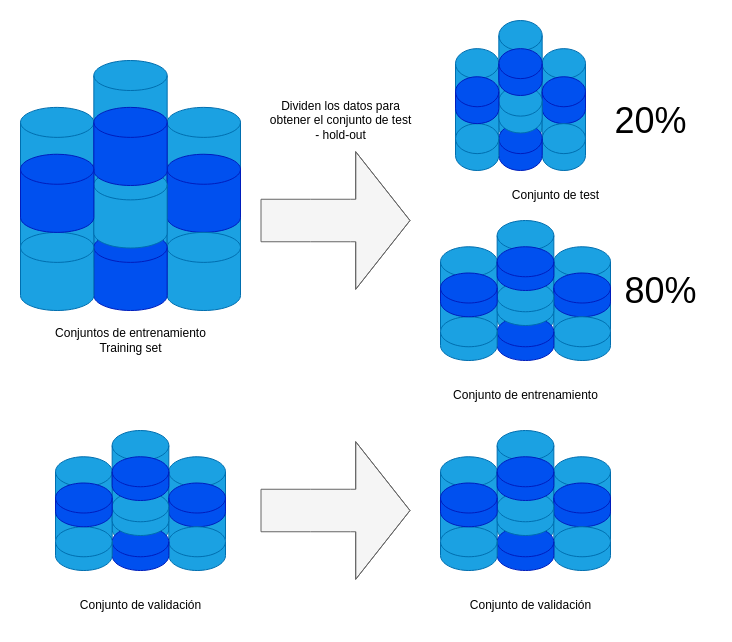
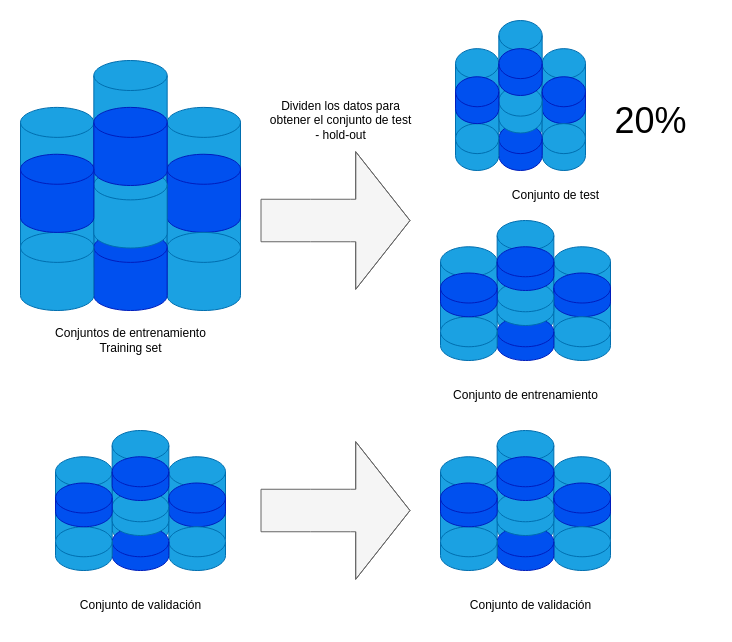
  <mxCell id="0" />
  <mxCell id="1" parent="0" />
  <mxCell id="2" value="" style="group" vertex="1" connectable="0" parent="1"><mxGeometry x="20" y="60" width="220" height="250" as="geometry" /></mxCell>
  <mxCell id="3" value="" style="shape=cylinder3;whiteSpace=wrap;html=1;boundedLbl=1;backgroundOutline=1;size=15;fillColor=#1ba1e2;fontColor=#ffffff;strokeColor=#006EAF;" vertex="1" parent="2"><mxGeometry x="73.333" width="73.333" height="203.125" as="geometry" /></mxCell>
  <mxCell id="4" value="" style="shape=cylinder3;whiteSpace=wrap;html=1;boundedLbl=1;backgroundOutline=1;size=15;fillColor=#1ba1e2;fontColor=#ffffff;strokeColor=#006EAF;" vertex="1" parent="2"><mxGeometry x="146.667" y="46.875" width="73.333" height="171.875" as="geometry" /></mxCell>
  <mxCell id="5" value="" style="shape=cylinder3;whiteSpace=wrap;html=1;boundedLbl=1;backgroundOutline=1;size=15;fillColor=#1ba1e2;fontColor=#ffffff;strokeColor=#006EAF;" vertex="1" parent="2"><mxGeometry y="46.875" width="73.333" height="171.875" as="geometry" /></mxCell>
  <mxCell id="6" value="" style="shape=cylinder3;whiteSpace=wrap;html=1;boundedLbl=1;backgroundOutline=1;size=15;fillColor=#0050ef;fontColor=#ffffff;strokeColor=#001DBC;" vertex="1" parent="2"><mxGeometry x="146.667" y="93.75" width="73.333" height="78.125" as="geometry" /></mxCell>
  <mxCell id="7" value="" style="shape=cylinder3;whiteSpace=wrap;html=1;boundedLbl=1;backgroundOutline=1;size=15;fillColor=#1ba1e2;fontColor=#ffffff;strokeColor=#006EAF;" vertex="1" parent="2"><mxGeometry x="146.667" y="171.875" width="73.333" height="78.125" as="geometry" /></mxCell>
  <mxCell id="8" value="" style="shape=cylinder3;whiteSpace=wrap;html=1;boundedLbl=1;backgroundOutline=1;size=15;fillColor=#0050ef;fontColor=#ffffff;strokeColor=#001DBC;" vertex="1" parent="2"><mxGeometry x="73.333" y="171.875" width="73.333" height="78.125" as="geometry" /></mxCell>
  <mxCell id="9" value="" style="shape=cylinder3;whiteSpace=wrap;html=1;boundedLbl=1;backgroundOutline=1;size=15;fillColor=#1ba1e2;fontColor=#ffffff;strokeColor=#006EAF;" vertex="1" parent="2"><mxGeometry x="73.333" y="109.375" width="73.333" height="78.125" as="geometry" /></mxCell>
  <mxCell id="10" value="" style="shape=cylinder3;whiteSpace=wrap;html=1;boundedLbl=1;backgroundOutline=1;size=15;fillColor=#0050ef;fontColor=#ffffff;strokeColor=#001DBC;" vertex="1" parent="2"><mxGeometry x="73.333" y="46.875" width="73.333" height="78.125" as="geometry" /></mxCell>
  <mxCell id="11" value="" style="shape=cylinder3;whiteSpace=wrap;html=1;boundedLbl=1;backgroundOutline=1;size=15;fillColor=#1ba1e2;fontColor=#ffffff;strokeColor=#006EAF;" vertex="1" parent="2"><mxGeometry y="171.875" width="73.333" height="78.125" as="geometry" /></mxCell>
  <mxCell id="12" value="" style="shape=cylinder3;whiteSpace=wrap;html=1;boundedLbl=1;backgroundOutline=1;size=15;fillColor=#0050ef;fontColor=#ffffff;strokeColor=#001DBC;" vertex="1" parent="2"><mxGeometry y="93.75" width="73.333" height="78.125" as="geometry" /></mxCell>
  <mxCell id="13" value="" style="group" vertex="1" connectable="0" parent="1"><mxGeometry x="440" y="220" width="170" height="140" as="geometry" /></mxCell>
  <mxCell id="14" value="" style="shape=cylinder3;whiteSpace=wrap;html=1;boundedLbl=1;backgroundOutline=1;size=15;fillColor=#1ba1e2;fontColor=#ffffff;strokeColor=#006EAF;" vertex="1" parent="13"><mxGeometry x="56.667" width="56.667" height="113.75" as="geometry" /></mxCell>
  <mxCell id="15" value="" style="shape=cylinder3;whiteSpace=wrap;html=1;boundedLbl=1;backgroundOutline=1;size=15;fillColor=#1ba1e2;fontColor=#ffffff;strokeColor=#006EAF;" vertex="1" parent="13"><mxGeometry x="113.333" y="26.25" width="56.667" height="96.25" as="geometry" /></mxCell>
  <mxCell id="16" value="" style="shape=cylinder3;whiteSpace=wrap;html=1;boundedLbl=1;backgroundOutline=1;size=15;fillColor=#1ba1e2;fontColor=#ffffff;strokeColor=#006EAF;" vertex="1" parent="13"><mxGeometry y="26.25" width="56.667" height="96.25" as="geometry" /></mxCell>
  <mxCell id="17" value="" style="shape=cylinder3;whiteSpace=wrap;html=1;boundedLbl=1;backgroundOutline=1;size=15;fillColor=#0050ef;fontColor=#ffffff;strokeColor=#001DBC;" vertex="1" parent="13"><mxGeometry x="113.333" y="52.5" width="56.667" height="43.75" as="geometry" /></mxCell>
  <mxCell id="18" value="" style="shape=cylinder3;whiteSpace=wrap;html=1;boundedLbl=1;backgroundOutline=1;size=15;fillColor=#1ba1e2;fontColor=#ffffff;strokeColor=#006EAF;" vertex="1" parent="13"><mxGeometry x="113.333" y="96.25" width="56.667" height="43.75" as="geometry" /></mxCell>
  <mxCell id="19" value="" style="shape=cylinder3;whiteSpace=wrap;html=1;boundedLbl=1;backgroundOutline=1;size=15;fillColor=#0050ef;fontColor=#ffffff;strokeColor=#001DBC;" vertex="1" parent="13"><mxGeometry x="56.667" y="96.25" width="56.667" height="43.75" as="geometry" /></mxCell>
  <mxCell id="20" value="" style="shape=cylinder3;whiteSpace=wrap;html=1;boundedLbl=1;backgroundOutline=1;size=15;fillColor=#1ba1e2;fontColor=#ffffff;strokeColor=#006EAF;" vertex="1" parent="13"><mxGeometry x="56.667" y="61.25" width="56.667" height="43.75" as="geometry" /></mxCell>
  <mxCell id="21" value="" style="shape=cylinder3;whiteSpace=wrap;html=1;boundedLbl=1;backgroundOutline=1;size=15;fillColor=#0050ef;fontColor=#ffffff;strokeColor=#001DBC;" vertex="1" parent="13"><mxGeometry x="56.667" y="26.25" width="56.667" height="43.75" as="geometry" /></mxCell>
  <mxCell id="22" value="" style="shape=cylinder3;whiteSpace=wrap;html=1;boundedLbl=1;backgroundOutline=1;size=15;fillColor=#1ba1e2;fontColor=#ffffff;strokeColor=#006EAF;" vertex="1" parent="13"><mxGeometry y="96.25" width="56.667" height="43.75" as="geometry" /></mxCell>
  <mxCell id="23" value="" style="shape=cylinder3;whiteSpace=wrap;html=1;boundedLbl=1;backgroundOutline=1;size=15;fillColor=#0050ef;fontColor=#ffffff;strokeColor=#001DBC;" vertex="1" parent="13"><mxGeometry y="52.5" width="56.667" height="43.75" as="geometry" /></mxCell>
  <mxCell id="24" value="" style="group" vertex="1" connectable="0" parent="1"><mxGeometry x="455" y="20" width="130" height="150" as="geometry" /></mxCell>
  <mxCell id="25" value="" style="shape=cylinder3;whiteSpace=wrap;html=1;boundedLbl=1;backgroundOutline=1;size=15;fillColor=#1ba1e2;fontColor=#ffffff;strokeColor=#006EAF;" vertex="1" parent="24"><mxGeometry x="43.333" width="43.333" height="121.875" as="geometry" /></mxCell>
  <mxCell id="26" value="" style="shape=cylinder3;whiteSpace=wrap;html=1;boundedLbl=1;backgroundOutline=1;size=15;fillColor=#1ba1e2;fontColor=#ffffff;strokeColor=#006EAF;" vertex="1" parent="24"><mxGeometry x="86.667" y="28.125" width="43.333" height="103.125" as="geometry" /></mxCell>
  <mxCell id="27" value="" style="shape=cylinder3;whiteSpace=wrap;html=1;boundedLbl=1;backgroundOutline=1;size=15;fillColor=#1ba1e2;fontColor=#ffffff;strokeColor=#006EAF;" vertex="1" parent="24"><mxGeometry y="28.125" width="43.333" height="103.125" as="geometry" /></mxCell>
  <mxCell id="28" value="" style="shape=cylinder3;whiteSpace=wrap;html=1;boundedLbl=1;backgroundOutline=1;size=15;fillColor=#0050ef;fontColor=#ffffff;strokeColor=#001DBC;" vertex="1" parent="24"><mxGeometry x="86.667" y="56.25" width="43.333" height="46.875" as="geometry" /></mxCell>
  <mxCell id="29" value="" style="shape=cylinder3;whiteSpace=wrap;html=1;boundedLbl=1;backgroundOutline=1;size=15;fillColor=#1ba1e2;fontColor=#ffffff;strokeColor=#006EAF;" vertex="1" parent="24"><mxGeometry x="86.667" y="103.125" width="43.333" height="46.875" as="geometry" /></mxCell>
  <mxCell id="30" value="" style="shape=cylinder3;whiteSpace=wrap;html=1;boundedLbl=1;backgroundOutline=1;size=15;fillColor=#0050ef;fontColor=#ffffff;strokeColor=#001DBC;" vertex="1" parent="24"><mxGeometry x="43.333" y="103.125" width="43.333" height="46.875" as="geometry" /></mxCell>
  <mxCell id="31" value="" style="shape=cylinder3;whiteSpace=wrap;html=1;boundedLbl=1;backgroundOutline=1;size=15;fillColor=#1ba1e2;fontColor=#ffffff;strokeColor=#006EAF;" vertex="1" parent="24"><mxGeometry x="43.333" y="65.625" width="43.333" height="46.875" as="geometry" /></mxCell>
  <mxCell id="32" value="" style="shape=cylinder3;whiteSpace=wrap;html=1;boundedLbl=1;backgroundOutline=1;size=15;fillColor=#0050ef;fontColor=#ffffff;strokeColor=#001DBC;" vertex="1" parent="24"><mxGeometry x="43.333" y="28.125" width="43.333" height="46.875" as="geometry" /></mxCell>
  <mxCell id="33" value="" style="shape=cylinder3;whiteSpace=wrap;html=1;boundedLbl=1;backgroundOutline=1;size=15;fillColor=#1ba1e2;fontColor=#ffffff;strokeColor=#006EAF;" vertex="1" parent="24"><mxGeometry y="103.125" width="43.333" height="46.875" as="geometry" /></mxCell>
  <mxCell id="34" value="" style="shape=cylinder3;whiteSpace=wrap;html=1;boundedLbl=1;backgroundOutline=1;size=15;fillColor=#0050ef;fontColor=#ffffff;strokeColor=#001DBC;" vertex="1" parent="24"><mxGeometry y="56.25" width="43.333" height="46.875" as="geometry" /></mxCell>
  <mxCell id="35" value="" style="group" vertex="1" connectable="0" parent="1"><mxGeometry x="55" y="430" width="170" height="140" as="geometry" /></mxCell>
  <mxCell id="36" value="" style="shape=cylinder3;whiteSpace=wrap;html=1;boundedLbl=1;backgroundOutline=1;size=15;fillColor=#1ba1e2;fontColor=#ffffff;strokeColor=#006EAF;" vertex="1" parent="35"><mxGeometry x="56.667" width="56.667" height="113.75" as="geometry" /></mxCell>
  <mxCell id="37" value="" style="shape=cylinder3;whiteSpace=wrap;html=1;boundedLbl=1;backgroundOutline=1;size=15;fillColor=#1ba1e2;fontColor=#ffffff;strokeColor=#006EAF;" vertex="1" parent="35"><mxGeometry x="113.333" y="26.25" width="56.667" height="96.25" as="geometry" /></mxCell>
  <mxCell id="38" value="" style="shape=cylinder3;whiteSpace=wrap;html=1;boundedLbl=1;backgroundOutline=1;size=15;fillColor=#1ba1e2;fontColor=#ffffff;strokeColor=#006EAF;" vertex="1" parent="35"><mxGeometry y="26.25" width="56.667" height="96.25" as="geometry" /></mxCell>
  <mxCell id="39" value="" style="shape=cylinder3;whiteSpace=wrap;html=1;boundedLbl=1;backgroundOutline=1;size=15;fillColor=#0050ef;fontColor=#ffffff;strokeColor=#001DBC;" vertex="1" parent="35"><mxGeometry x="113.333" y="52.5" width="56.667" height="43.75" as="geometry" /></mxCell>
  <mxCell id="40" value="" style="shape=cylinder3;whiteSpace=wrap;html=1;boundedLbl=1;backgroundOutline=1;size=15;fillColor=#1ba1e2;fontColor=#ffffff;strokeColor=#006EAF;" vertex="1" parent="35"><mxGeometry x="113.333" y="96.25" width="56.667" height="43.75" as="geometry" /></mxCell>
  <mxCell id="41" value="" style="shape=cylinder3;whiteSpace=wrap;html=1;boundedLbl=1;backgroundOutline=1;size=15;fillColor=#0050ef;fontColor=#ffffff;strokeColor=#001DBC;" vertex="1" parent="35"><mxGeometry x="56.667" y="96.25" width="56.667" height="43.75" as="geometry" /></mxCell>
  <mxCell id="42" value="" style="shape=cylinder3;whiteSpace=wrap;html=1;boundedLbl=1;backgroundOutline=1;size=15;fillColor=#1ba1e2;fontColor=#ffffff;strokeColor=#006EAF;" vertex="1" parent="35"><mxGeometry x="56.667" y="61.25" width="56.667" height="43.75" as="geometry" /></mxCell>
  <mxCell id="43" value="" style="shape=cylinder3;whiteSpace=wrap;html=1;boundedLbl=1;backgroundOutline=1;size=15;fillColor=#0050ef;fontColor=#ffffff;strokeColor=#001DBC;" vertex="1" parent="35"><mxGeometry x="56.667" y="26.25" width="56.667" height="43.75" as="geometry" /></mxCell>
  <mxCell id="44" value="" style="shape=cylinder3;whiteSpace=wrap;html=1;boundedLbl=1;backgroundOutline=1;size=15;fillColor=#1ba1e2;fontColor=#ffffff;strokeColor=#006EAF;" vertex="1" parent="35"><mxGeometry y="96.25" width="56.667" height="43.75" as="geometry" /></mxCell>
  <mxCell id="45" value="" style="shape=cylinder3;whiteSpace=wrap;html=1;boundedLbl=1;backgroundOutline=1;size=15;fillColor=#0050ef;fontColor=#ffffff;strokeColor=#001DBC;" vertex="1" parent="35"><mxGeometry y="52.5" width="56.667" height="43.75" as="geometry" /></mxCell>
  <mxCell id="46" value="" style="group" vertex="1" connectable="0" parent="1"><mxGeometry x="440" y="430" width="170" height="140" as="geometry" /></mxCell>
  <mxCell id="47" value="" style="shape=cylinder3;whiteSpace=wrap;html=1;boundedLbl=1;backgroundOutline=1;size=15;fillColor=#1ba1e2;fontColor=#ffffff;strokeColor=#006EAF;" vertex="1" parent="46"><mxGeometry x="56.667" width="56.667" height="113.75" as="geometry" /></mxCell>
  <mxCell id="48" value="" style="shape=cylinder3;whiteSpace=wrap;html=1;boundedLbl=1;backgroundOutline=1;size=15;fillColor=#1ba1e2;fontColor=#ffffff;strokeColor=#006EAF;" vertex="1" parent="46"><mxGeometry x="113.333" y="26.25" width="56.667" height="96.25" as="geometry" /></mxCell>
  <mxCell id="49" value="" style="shape=cylinder3;whiteSpace=wrap;html=1;boundedLbl=1;backgroundOutline=1;size=15;fillColor=#1ba1e2;fontColor=#ffffff;strokeColor=#006EAF;" vertex="1" parent="46"><mxGeometry y="26.25" width="56.667" height="96.25" as="geometry" /></mxCell>
  <mxCell id="50" value="" style="shape=cylinder3;whiteSpace=wrap;html=1;boundedLbl=1;backgroundOutline=1;size=15;fillColor=#0050ef;fontColor=#ffffff;strokeColor=#001DBC;" vertex="1" parent="46"><mxGeometry x="113.333" y="52.5" width="56.667" height="43.75" as="geometry" /></mxCell>
  <mxCell id="51" value="" style="shape=cylinder3;whiteSpace=wrap;html=1;boundedLbl=1;backgroundOutline=1;size=15;fillColor=#1ba1e2;fontColor=#ffffff;strokeColor=#006EAF;" vertex="1" parent="46"><mxGeometry x="113.333" y="96.25" width="56.667" height="43.75" as="geometry" /></mxCell>
  <mxCell id="52" value="" style="shape=cylinder3;whiteSpace=wrap;html=1;boundedLbl=1;backgroundOutline=1;size=15;fillColor=#0050ef;fontColor=#ffffff;strokeColor=#001DBC;" vertex="1" parent="46"><mxGeometry x="56.667" y="96.25" width="56.667" height="43.75" as="geometry" /></mxCell>
  <mxCell id="53" value="" style="shape=cylinder3;whiteSpace=wrap;html=1;boundedLbl=1;backgroundOutline=1;size=15;fillColor=#1ba1e2;fontColor=#ffffff;strokeColor=#006EAF;" vertex="1" parent="46"><mxGeometry x="56.667" y="61.25" width="56.667" height="43.75" as="geometry" /></mxCell>
  <mxCell id="54" value="" style="shape=cylinder3;whiteSpace=wrap;html=1;boundedLbl=1;backgroundOutline=1;size=15;fillColor=#0050ef;fontColor=#ffffff;strokeColor=#001DBC;" vertex="1" parent="46"><mxGeometry x="56.667" y="26.25" width="56.667" height="43.75" as="geometry" /></mxCell>
  <mxCell id="55" value="" style="shape=cylinder3;whiteSpace=wrap;html=1;boundedLbl=1;backgroundOutline=1;size=15;fillColor=#1ba1e2;fontColor=#ffffff;strokeColor=#006EAF;" vertex="1" parent="46"><mxGeometry y="96.25" width="56.667" height="43.75" as="geometry" /></mxCell>
  <mxCell id="56" value="" style="shape=cylinder3;whiteSpace=wrap;html=1;boundedLbl=1;backgroundOutline=1;size=15;fillColor=#0050ef;fontColor=#ffffff;strokeColor=#001DBC;" vertex="1" parent="46"><mxGeometry y="52.5" width="56.667" height="43.75" as="geometry" /></mxCell>
  <mxCell id="57" value="" style="shape=flexArrow;endArrow=classic;html=1;rounded=0;fillColor=light-dark(#F5F5F5,#FFFFFF);strokeColor=#666666;endWidth=94.167;endSize=17.775;width=42.5;" edge="1" parent="1"><mxGeometry width="50" height="50" relative="1" as="geometry"><mxPoint x="260" y="220" as="sourcePoint" /><mxPoint x="410" y="220" as="targetPoint" /><Array as="points"><mxPoint x="310" y="220" /><mxPoint x="350" y="220" /></Array></mxGeometry></mxCell>
  <mxCell id="58" value="" style="shape=flexArrow;endArrow=classic;html=1;rounded=0;fillColor=light-dark(#F5F5F5,#FFFFFF);strokeColor=#666666;endWidth=94.167;endSize=17.775;width=42.5;" edge="1" parent="1"><mxGeometry width="50" height="50" relative="1" as="geometry"><mxPoint x="260" y="510" as="sourcePoint" /><mxPoint x="410" y="510" as="targetPoint" /><Array as="points"><mxPoint x="310" y="510" /><mxPoint x="350" y="510" /></Array></mxGeometry></mxCell>
  <mxCell id="59" value="&lt;div&gt;Dividen los datos para&lt;/div&gt;&lt;div&gt;obtener el conjunto de test&lt;/div&gt;&lt;div&gt;- hold-out&lt;/div&gt;" style="text;html=1;align=center;verticalAlign=middle;resizable=0;points=[];autosize=1;strokeColor=none;fillColor=none;" vertex="1" parent="1"><mxGeometry x="260" y="90" width="160" height="60" as="geometry" /></mxCell>
  <mxCell id="60" value="&lt;div&gt;Conjuntos de entrenamiento&lt;/div&gt;&lt;div&gt;Training set&lt;/div&gt;" style="text;html=1;align=center;verticalAlign=middle;resizable=0;points=[];autosize=1;strokeColor=none;fillColor=none;" vertex="1" parent="1"><mxGeometry x="45" y="320" width="170" height="40" as="geometry" /></mxCell>
  <mxCell id="61" value="Conjunto de validación" style="text;html=1;align=center;verticalAlign=middle;resizable=0;points=[];autosize=1;strokeColor=none;fillColor=none;" vertex="1" parent="1"><mxGeometry x="70" y="590" width="140" height="30" as="geometry" /></mxCell>
  <mxCell id="62" value="Conjunto de validación" style="text;html=1;align=center;verticalAlign=middle;resizable=0;points=[];autosize=1;strokeColor=none;fillColor=none;" vertex="1" parent="1"><mxGeometry x="460" y="590" width="140" height="30" as="geometry" /></mxCell>
  <mxCell id="63" value="Conjunto de entrenamiento&lt;span style=&quot;color: rgba(0, 0, 0, 0); font-family: monospace; font-size: 0px; text-align: start;&quot;&gt;%3CmxGraphModel%3E%3Croot%3E%3CmxCell%20id%3D%220%22%2F%3E%3CmxCell%20id%3D%221%22%20parent%3D%220%22%2F%3E%3CmxCell%20id%3D%222%22%20value%3D%22Conjunto%20de%20validaci%C3%B3n%22%20style%3D%22text%3Bhtml%3D1%3Balign%3Dcenter%3BverticalAlign%3Dmiddle%3Bresizable%3D0%3Bpoints%3D%5B%5D%3Bautosize%3D1%3BstrokeColor%3Dnone%3BfillColor%3Dnone%3B%22%20vertex%3D%221%22%20parent%3D%221%22%3E%3CmxGeometry%20x%3D%22120%22%20y%3D%22698%22%20width%3D%22140%22%20height%3D%2230%22%20as%3D%22geometry%22%2F%3E%3C%2FmxCell%3E%3C%2Froot%3E%3C%2FmxGraphModel%3E&lt;/span&gt;" style="text;html=1;align=center;verticalAlign=middle;resizable=0;points=[];autosize=1;strokeColor=none;fillColor=none;" vertex="1" parent="1"><mxGeometry x="440" y="380" width="170" height="30" as="geometry" /></mxCell>
  <mxCell id="64" value="Conjunto de test" style="text;html=1;align=center;verticalAlign=middle;resizable=0;points=[];autosize=1;strokeColor=none;fillColor=none;" vertex="1" parent="1"><mxGeometry x="500" y="180" width="110" height="30" as="geometry" /></mxCell>
  <mxCell id="65" value="&lt;font style=&quot;font-size: 36px;&quot;&gt;20%&lt;/font&gt;" style="text;html=1;align=center;verticalAlign=middle;resizable=0;points=[];autosize=1;strokeColor=none;fillColor=none;" vertex="1" parent="1"><mxGeometry x="600" y="90" width="100" height="60" as="geometry" /></mxCell>
- <mxCell id="66" value="&lt;font style=&quot;font-size: 36px;&quot;&gt;80%&lt;/font&gt;" style="text;html=1;align=center;verticalAlign=middle;resizable=0;points=[];autosize=1;strokeColor=none;fillColor=none;" vertex="1" parent="1"><mxGeometry x="610" y="260" width="100" height="60" as="geometry" /></mxCell>
